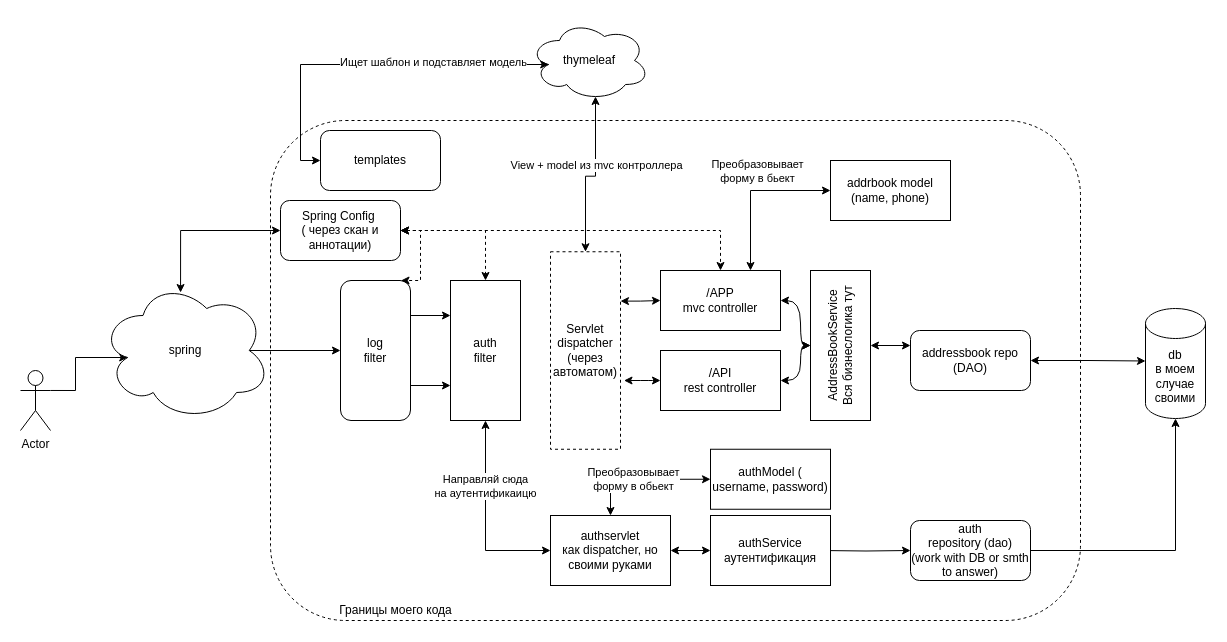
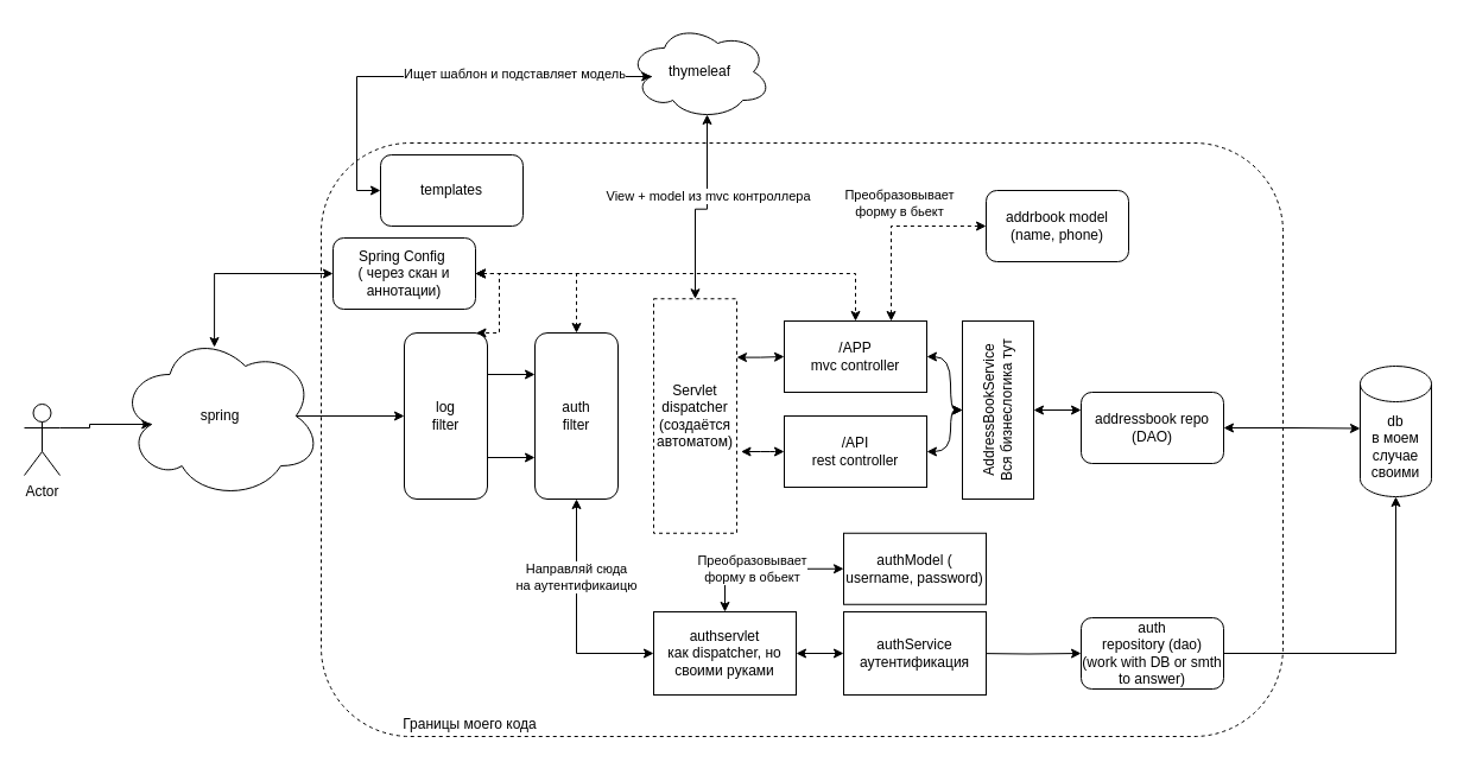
  <mxCell id="0" />
  <mxCell id="1" parent="0" />
  <mxCell id="2" value="" style="rounded=1;whiteSpace=wrap;html=1;fillColor=none;dashed=1;" vertex="1" parent="1"><mxGeometry x="270" y="120" width="810" height="500" as="geometry" /></mxCell>
  <mxCell id="3" value="" style="edgeStyle=orthogonalEdgeStyle;rounded=0;orthogonalLoop=1;jettySize=auto;html=1;exitX=1;exitY=0.25;exitDx=0;exitDy=0;startArrow=classic;startFill=1;" edge="1" parent="1" source="6" target="11"><mxGeometry relative="1" as="geometry" /></mxCell>
  <mxCell id="4" style="edgeStyle=orthogonalEdgeStyle;rounded=0;orthogonalLoop=1;jettySize=auto;html=1;exitX=0.5;exitY=0;exitDx=0;exitDy=0;entryX=0.55;entryY=0.95;entryDx=0;entryDy=0;entryPerimeter=0;startArrow=classic;startFill=1;" edge="1" parent="1" source="6" target="46"><mxGeometry relative="1" as="geometry" /></mxCell>
  <mxCell id="5" value="View + model из mvc контроллера" style="edgeLabel;html=1;align=center;verticalAlign=middle;resizable=0;points=[];" vertex="1" connectable="0" parent="4"><mxGeometry x="0.175" relative="1" as="geometry"><mxPoint as="offset" /></mxGeometry></mxCell>
- <mxCell id="6" value="Servlet dispatcher&lt;br&gt;(через автоматом)" style="rounded=0;whiteSpace=wrap;html=1;dashed=1;" vertex="1" parent="1"><mxGeometry x="550" y="251.25" width="70" height="197.5" as="geometry" /></mxCell>
+ <mxCell id="6" value="Servlet dispatcher&lt;br&gt;(создаётся автоматом)" style="rounded=0;whiteSpace=wrap;html=1;dashed=1;" vertex="1" parent="1"><mxGeometry x="550" y="251.25" width="70" height="197.5" as="geometry" /></mxCell>
  <mxCell id="7" style="edgeStyle=orthogonalEdgeStyle;rounded=0;orthogonalLoop=1;jettySize=auto;html=1;exitX=0.5;exitY=1;exitDx=0;exitDy=0;entryX=0;entryY=0.25;entryDx=0;entryDy=0;startArrow=classic;startFill=1;" edge="1" parent="1" source="43" target="34"><mxGeometry relative="1" as="geometry"><mxPoint x="875" y="301" as="sourcePoint" /></mxGeometry></mxCell>
  <mxCell id="8" style="edgeStyle=orthogonalEdgeStyle;curved=1;rounded=0;orthogonalLoop=1;jettySize=auto;html=1;exitX=1;exitY=0.5;exitDx=0;exitDy=0;entryX=0.5;entryY=0;entryDx=0;entryDy=0;startArrow=classic;startFill=1;" edge="1" parent="1" source="11" target="43"><mxGeometry relative="1" as="geometry" /></mxCell>
- <mxCell id="9" style="edgeStyle=orthogonalEdgeStyle;rounded=0;orthogonalLoop=1;jettySize=auto;html=1;exitX=0.75;exitY=0;exitDx=0;exitDy=0;entryX=0;entryY=0.5;entryDx=0;entryDy=0;startArrow=classic;startFill=1;" edge="1" parent="1" source="11" target="35"><mxGeometry relative="1" as="geometry" /></mxCell>
+ <mxCell id="9" style="edgeStyle=orthogonalEdgeStyle;rounded=0;orthogonalLoop=1;jettySize=auto;html=1;exitX=0.75;exitY=0;exitDx=0;exitDy=0;entryX=0;entryY=0.5;entryDx=0;entryDy=0;startArrow=classic;startFill=1;dashed=1;" edge="1" parent="1" source="11" target="35"><mxGeometry relative="1" as="geometry" /></mxCell>
  <mxCell id="10" value="Преобразовывает &lt;br&gt;форму в бьект" style="edgeLabel;html=1;align=center;verticalAlign=middle;resizable=0;points=[];" vertex="1" connectable="0" parent="9"><mxGeometry x="0.078" y="2" relative="1" as="geometry"><mxPoint y="-18" as="offset" /></mxGeometry></mxCell>
  <mxCell id="11" value="/APP&lt;br&gt;mvc controller" style="rounded=0;whiteSpace=wrap;html=1;" vertex="1" parent="1"><mxGeometry x="660" y="270" width="120" height="60" as="geometry" /></mxCell>
  <mxCell id="12" style="edgeStyle=orthogonalEdgeStyle;curved=1;rounded=0;orthogonalLoop=1;jettySize=auto;html=1;exitX=0;exitY=0.5;exitDx=0;exitDy=0;entryX=1.05;entryY=0.654;entryDx=0;entryDy=0;startArrow=classic;startFill=1;entryPerimeter=0;" edge="1" parent="1" source="14" target="6"><mxGeometry relative="1" as="geometry" /></mxCell>
  <mxCell id="13" style="edgeStyle=orthogonalEdgeStyle;curved=1;rounded=0;orthogonalLoop=1;jettySize=auto;html=1;exitX=1;exitY=0.5;exitDx=0;exitDy=0;entryX=0.5;entryY=0;entryDx=0;entryDy=0;startArrow=classic;startFill=1;" edge="1" parent="1" source="14" target="43"><mxGeometry relative="1" as="geometry" /></mxCell>
  <mxCell id="14" value="/API&lt;br&gt;rest controller" style="rounded=0;whiteSpace=wrap;html=1;" vertex="1" parent="1"><mxGeometry x="660" y="350" width="120" height="60" as="geometry" /></mxCell>
  <mxCell id="15" style="edgeStyle=orthogonalEdgeStyle;rounded=0;orthogonalLoop=1;jettySize=auto;html=1;exitX=0.5;exitY=1;exitDx=0;exitDy=0;entryX=0;entryY=0.5;entryDx=0;entryDy=0;startArrow=classic;startFill=1;" edge="1" parent="1" source="17" target="29"><mxGeometry relative="1" as="geometry" /></mxCell>
  <mxCell id="16" value="Направляй сюда &lt;br&gt;на аутентификаицю" style="edgeLabel;html=1;align=center;verticalAlign=middle;resizable=0;points=[];" vertex="1" connectable="0" parent="15"><mxGeometry x="-0.332" y="-1" relative="1" as="geometry"><mxPoint as="offset" /></mxGeometry></mxCell>
- <mxCell id="17" value="auth&lt;br&gt;filter" style="whiteSpace=wrap;html=1;rounded=0;" vertex="1" parent="1"><mxGeometry x="450" y="280" width="70" height="140" as="geometry" /></mxCell>
+ <mxCell id="17" value="auth&lt;br&gt;filter" style="rounded=1;whiteSpace=wrap;html=1;" vertex="1" parent="1"><mxGeometry x="450" y="280" width="70" height="140" as="geometry" /></mxCell>
  <mxCell id="18" style="edgeStyle=orthogonalEdgeStyle;rounded=0;orthogonalLoop=1;jettySize=auto;html=1;exitX=1;exitY=0.25;exitDx=0;exitDy=0;entryX=0;entryY=0.25;entryDx=0;entryDy=0;" edge="1" parent="1" source="20" target="17"><mxGeometry relative="1" as="geometry" /></mxCell>
  <mxCell id="19" style="edgeStyle=orthogonalEdgeStyle;rounded=0;orthogonalLoop=1;jettySize=auto;html=1;exitX=1;exitY=0.75;exitDx=0;exitDy=0;entryX=0;entryY=0.75;entryDx=0;entryDy=0;" edge="1" parent="1" source="20" target="17"><mxGeometry relative="1" as="geometry" /></mxCell>
  <mxCell id="20" value="log&lt;br&gt;filter" style="rounded=1;whiteSpace=wrap;html=1;" vertex="1" parent="1"><mxGeometry x="340" y="280" width="70" height="140" as="geometry" /></mxCell>
  <mxCell id="21" style="edgeStyle=orthogonalEdgeStyle;rounded=0;orthogonalLoop=1;jettySize=auto;html=1;exitX=1;exitY=0.333;exitDx=0;exitDy=0;exitPerimeter=0;entryX=0.16;entryY=0.55;entryDx=0;entryDy=0;entryPerimeter=0;" edge="1" parent="1" source="22" target="31"><mxGeometry relative="1" as="geometry" /></mxCell>
- <mxCell id="22" value="Actor" style="shape=umlActor;verticalLabelPosition=bottom;verticalAlign=top;html=1;outlineConnect=0;" vertex="1" parent="1"><mxGeometry x="20" y="370" width="30" height="60" as="geometry" /></mxCell>
+ <mxCell id="22" value="Actor" style="shape=umlActor;verticalLabelPosition=bottom;verticalAlign=top;html=1;outlineConnect=0;" vertex="1" parent="1"><mxGeometry x="20" y="340" width="30" height="60" as="geometry" /></mxCell>
  <mxCell id="23" style="edgeStyle=orthogonalEdgeStyle;rounded=0;orthogonalLoop=1;jettySize=auto;html=1;exitX=1;exitY=0.5;exitDx=0;exitDy=0;entryX=0.5;entryY=1;entryDx=0;entryDy=0;entryPerimeter=0;" edge="1" parent="1" source="24" target="36"><mxGeometry relative="1" as="geometry"><mxPoint x="1145" y="550" as="targetPoint" /></mxGeometry></mxCell>
  <mxCell id="24" value="auth&lt;br&gt;repository (dao)&lt;br&gt;(work with DB or smth to answer)" style="rounded=1;whiteSpace=wrap;html=1;" vertex="1" parent="1"><mxGeometry x="910" y="520" width="120" height="60" as="geometry" /></mxCell>
  <mxCell id="25" value="authModel ( username, password)" style="rounded=0;whiteSpace=wrap;html=1;" vertex="1" parent="1"><mxGeometry x="710" y="448.75" width="120" height="60" as="geometry" /></mxCell>
  <mxCell id="26" style="edgeStyle=orthogonalEdgeStyle;rounded=0;orthogonalLoop=1;jettySize=auto;html=1;entryX=0;entryY=0.5;entryDx=0;entryDy=0;startArrow=classic;startFill=1;" edge="1" parent="1" target="24"><mxGeometry relative="1" as="geometry"><mxPoint x="820" y="550" as="sourcePoint" /></mxGeometry></mxCell>
  <mxCell id="27" style="edgeStyle=orthogonalEdgeStyle;rounded=0;orthogonalLoop=1;jettySize=auto;html=1;exitX=0.5;exitY=0;exitDx=0;exitDy=0;entryX=0;entryY=0.5;entryDx=0;entryDy=0;startArrow=classic;startFill=1;" edge="1" parent="1" source="29" target="25"><mxGeometry relative="1" as="geometry" /></mxCell>
  <mxCell id="28" value="Преобразовывает &lt;br&gt;форму в обьект" style="edgeLabel;html=1;align=center;verticalAlign=middle;resizable=0;points=[];" vertex="1" connectable="0" parent="27"><mxGeometry x="0.329" y="-2" relative="1" as="geometry"><mxPoint x="-32" y="-2" as="offset" /></mxGeometry></mxCell>
  <mxCell id="29" value="authservlet&lt;br&gt;как dispatcher, но своими руками" style="rounded=0;whiteSpace=wrap;html=1;" vertex="1" parent="1"><mxGeometry x="550" y="515" width="120" height="70" as="geometry" /></mxCell>
  <mxCell id="30" style="edgeStyle=orthogonalEdgeStyle;rounded=0;orthogonalLoop=1;jettySize=auto;html=1;exitX=0.875;exitY=0.5;exitDx=0;exitDy=0;exitPerimeter=0;entryX=0;entryY=0.5;entryDx=0;entryDy=0;" edge="1" parent="1" source="31" target="20"><mxGeometry relative="1" as="geometry" /></mxCell>
  <mxCell id="31" value="spring" style="ellipse;shape=cloud;whiteSpace=wrap;html=1;" vertex="1" parent="1"><mxGeometry x="100" y="280" width="170" height="140" as="geometry" /></mxCell>
  <mxCell id="32" value="templates" style="rounded=1;whiteSpace=wrap;html=1;" vertex="1" parent="1"><mxGeometry x="320" y="130" width="120" height="60" as="geometry" /></mxCell>
  <mxCell id="33" style="edgeStyle=orthogonalEdgeStyle;rounded=0;orthogonalLoop=1;jettySize=auto;html=1;exitX=1;exitY=0.5;exitDx=0;exitDy=0;entryX=0;entryY=0;entryDx=0;entryDy=52.5;entryPerimeter=0;startArrow=classic;startFill=1;" edge="1" parent="1" source="34" target="36"><mxGeometry relative="1" as="geometry" /></mxCell>
  <mxCell id="34" value="addressbook repo&lt;br&gt;(DAO)&lt;br&gt;" style="rounded=1;whiteSpace=wrap;html=1;" vertex="1" parent="1"><mxGeometry x="910" y="330" width="120" height="60" as="geometry" /></mxCell>
- <mxCell id="35" value="addrbook model&lt;br&gt;(name, phone)" style="rounded=0;whiteSpace=wrap;html=1;" vertex="1" parent="1"><mxGeometry x="830" y="160" width="120" height="60" as="geometry" /></mxCell>
+ <mxCell id="35" value="addrbook model&lt;br&gt;(name, phone)" style="whiteSpace=wrap;html=1;rounded=1;" vertex="1" parent="1"><mxGeometry x="830" y="160" width="120" height="60" as="geometry" /></mxCell>
  <mxCell id="36" value="db&lt;br&gt;в моем случае своими" style="shape=cylinder3;whiteSpace=wrap;html=1;boundedLbl=1;backgroundOutline=1;size=15;" vertex="1" parent="1"><mxGeometry x="1145" y="308" width="60" height="110" as="geometry" /></mxCell>
  <mxCell id="37" value="Границы моего кода" style="text;html=1;align=center;verticalAlign=middle;resizable=0;points=[];autosize=1;strokeColor=none;fillColor=none;" vertex="1" parent="1"><mxGeometry x="330" y="600" width="130" height="20" as="geometry" /></mxCell>
  <mxCell id="38" style="edgeStyle=orthogonalEdgeStyle;rounded=0;orthogonalLoop=1;jettySize=auto;html=1;exitX=0;exitY=0.5;exitDx=0;exitDy=0;entryX=0.471;entryY=0.086;entryDx=0;entryDy=0;entryPerimeter=0;startArrow=classic;startFill=1;" edge="1" parent="1" source="42" target="31"><mxGeometry relative="1" as="geometry" /></mxCell>
  <mxCell id="39" style="edgeStyle=orthogonalEdgeStyle;rounded=0;orthogonalLoop=1;jettySize=auto;html=1;exitX=1;exitY=0.5;exitDx=0;exitDy=0;startArrow=classic;startFill=1;dashed=1;" edge="1" parent="1" source="42"><mxGeometry relative="1" as="geometry"><mxPoint x="400" y="280" as="targetPoint" /></mxGeometry></mxCell>
  <mxCell id="40" style="edgeStyle=orthogonalEdgeStyle;rounded=0;orthogonalLoop=1;jettySize=auto;html=1;exitX=1;exitY=0.5;exitDx=0;exitDy=0;entryX=0.5;entryY=0;entryDx=0;entryDy=0;dashed=1;startArrow=classic;startFill=1;" edge="1" parent="1" source="42" target="17"><mxGeometry relative="1" as="geometry" /></mxCell>
  <mxCell id="41" style="edgeStyle=orthogonalEdgeStyle;rounded=0;orthogonalLoop=1;jettySize=auto;html=1;exitX=1;exitY=0.5;exitDx=0;exitDy=0;dashed=1;startArrow=classic;startFill=1;" edge="1" parent="1" source="42" target="11"><mxGeometry relative="1" as="geometry" /></mxCell>
  <mxCell id="42" value="Spring Config&amp;nbsp;&lt;br&gt;( через скан и аннотации)" style="rounded=1;whiteSpace=wrap;html=1;fillColor=none;" vertex="1" parent="1"><mxGeometry x="280" y="200" width="120" height="60" as="geometry" /></mxCell>
  <mxCell id="43" value="AddressBookService&lt;br&gt;Вся бизнеслогика тут" style="whiteSpace=wrap;html=1;fillColor=none;rotation=-90;" vertex="1" parent="1"><mxGeometry x="765" y="315" width="150" height="60" as="geometry" /></mxCell>
  <mxCell id="44" style="edgeStyle=orthogonalEdgeStyle;rounded=0;orthogonalLoop=1;jettySize=auto;html=1;exitX=0.16;exitY=0.55;exitDx=0;exitDy=0;exitPerimeter=0;entryX=0;entryY=0.5;entryDx=0;entryDy=0;startArrow=classic;startFill=1;" edge="1" parent="1" source="46" target="32"><mxGeometry relative="1" as="geometry" /></mxCell>
  <mxCell id="45" value="Ищет шаблон и подставляет модель" style="edgeLabel;html=1;align=center;verticalAlign=middle;resizable=0;points=[];" vertex="1" connectable="0" parent="44"><mxGeometry x="-0.361" y="-3" relative="1" as="geometry"><mxPoint as="offset" /></mxGeometry></mxCell>
  <mxCell id="46" value="thymeleaf" style="ellipse;shape=cloud;whiteSpace=wrap;html=1;fillColor=none;" vertex="1" parent="1"><mxGeometry x="529" y="20" width="120" height="80" as="geometry" /></mxCell>
  <mxCell id="47" style="edgeStyle=orthogonalEdgeStyle;rounded=0;orthogonalLoop=1;jettySize=auto;html=1;exitX=0;exitY=0.5;exitDx=0;exitDy=0;entryX=1;entryY=0.5;entryDx=0;entryDy=0;startArrow=classic;startFill=1;" edge="1" parent="1" source="48" target="29"><mxGeometry relative="1" as="geometry" /></mxCell>
  <mxCell id="48" value="authService&lt;br&gt;аутентификация" style="rounded=0;whiteSpace=wrap;html=1;" vertex="1" parent="1"><mxGeometry x="710" y="515" width="120" height="70" as="geometry" /></mxCell>
